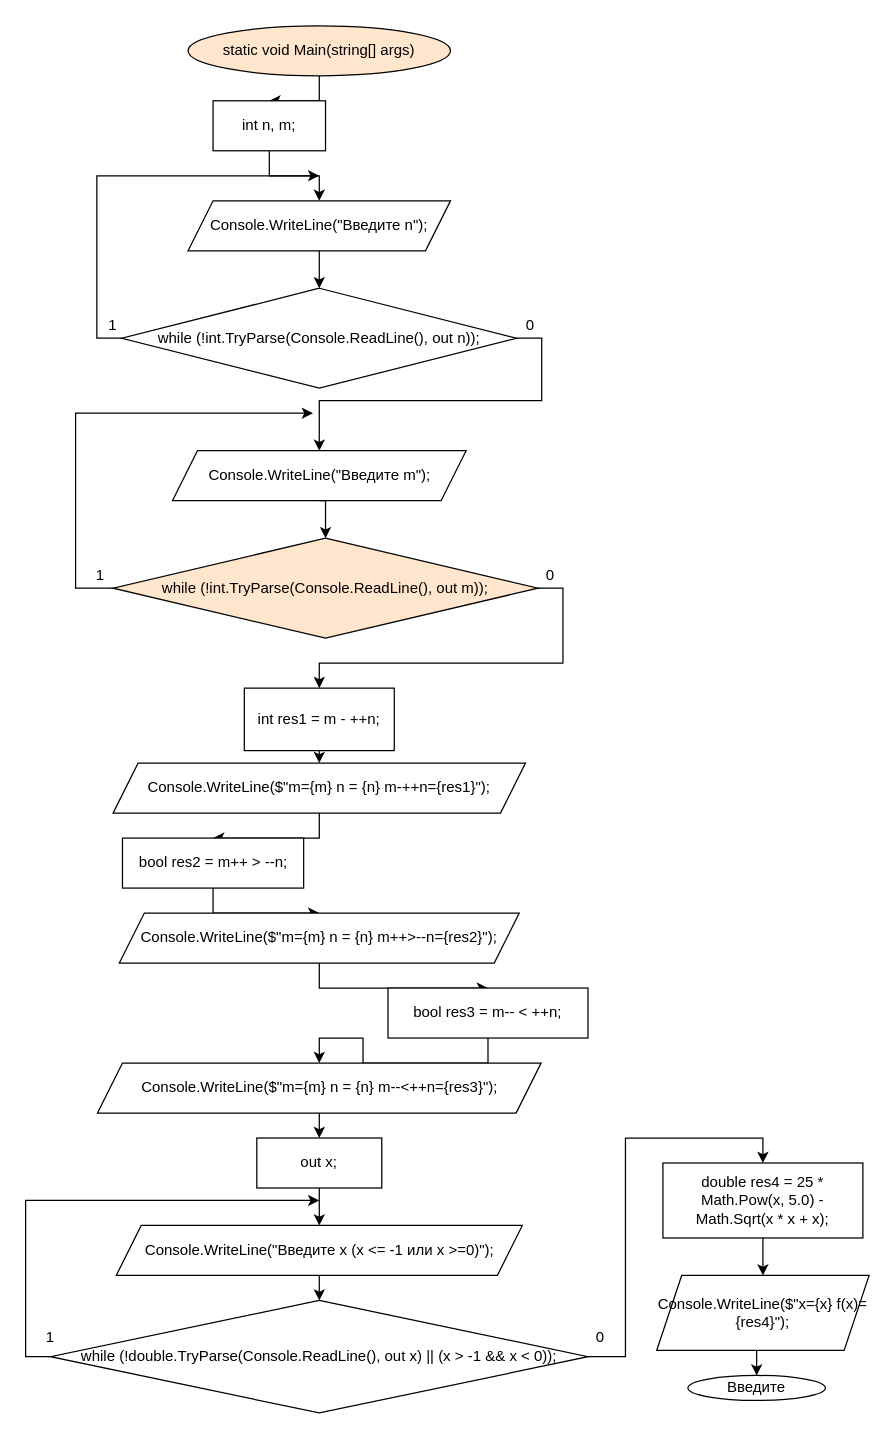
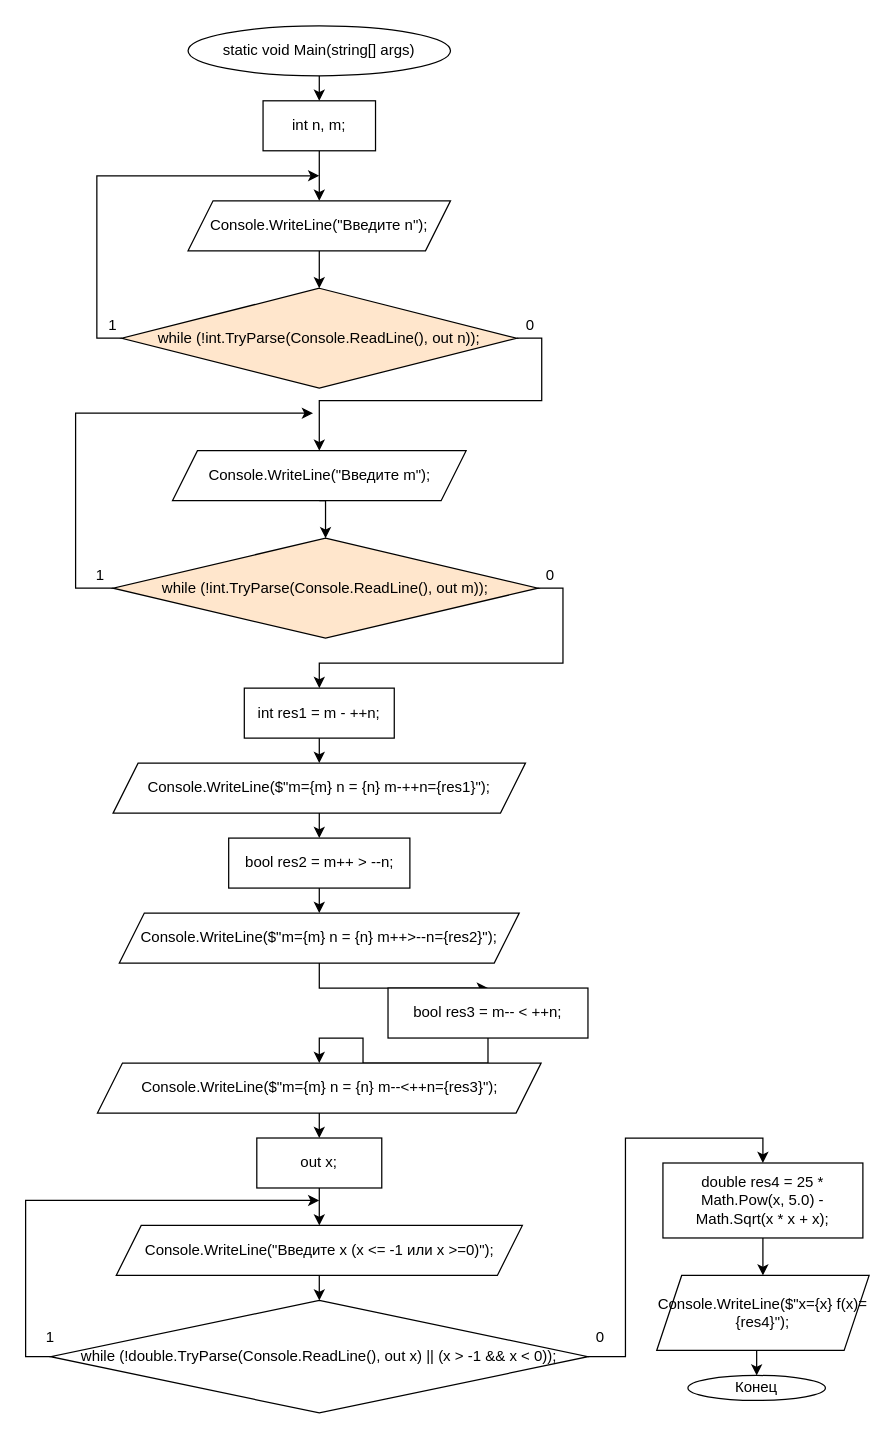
  <mxCell id="0" />
  <mxCell id="1" parent="0" />
  <mxCell id="2" style="edgeStyle=orthogonalEdgeStyle;rounded=0;orthogonalLoop=1;jettySize=auto;html=1;exitX=0.5;exitY=1;exitDx=0;exitDy=0;entryX=0.5;entryY=0;entryDx=0;entryDy=0;" parent="1" source="3" target="5" edge="1"><mxGeometry relative="1" as="geometry" /></mxCell>
- <mxCell id="3" value="static void Main(string[] args)" style="ellipse;whiteSpace=wrap;html=1;fillColor=#ffe6cc;" parent="1" vertex="1"><mxGeometry x="150" width="210" height="40" as="geometry" y="20" /></mxCell>
+ <mxCell id="3" value="static void Main(string[] args)" style="ellipse;whiteSpace=wrap;html=1;" parent="1" vertex="1"><mxGeometry x="150" width="210" height="40" as="geometry" y="20" /></mxCell>
  <mxCell id="4" style="edgeStyle=orthogonalEdgeStyle;rounded=0;orthogonalLoop=1;jettySize=auto;html=1;exitX=0.5;exitY=1;exitDx=0;exitDy=0;entryX=0.5;entryY=0;entryDx=0;entryDy=0;" parent="1" source="5" target="7" edge="1"><mxGeometry relative="1" as="geometry" /></mxCell>
- <mxCell id="5" value="int n, m;" style="rounded=0;whiteSpace=wrap;html=1;" parent="1" vertex="1"><mxGeometry x="170" y="80" width="90" height="40" as="geometry" /></mxCell>
+ <mxCell id="5" value="int n, m;" style="rounded=0;whiteSpace=wrap;html=1;" parent="1" vertex="1"><mxGeometry x="210" y="80" width="90" height="40" as="geometry" /></mxCell>
  <mxCell id="6" style="edgeStyle=orthogonalEdgeStyle;rounded=0;orthogonalLoop=1;jettySize=auto;html=1;exitX=0.5;exitY=1;exitDx=0;exitDy=0;entryX=0.5;entryY=0;entryDx=0;entryDy=0;" parent="1" source="7" target="10" edge="1"><mxGeometry relative="1" as="geometry" /></mxCell>
  <mxCell id="7" value="Console.WriteLine(&quot;Введите n&quot;);" style="shape=parallelogram;perimeter=parallelogramPerimeter;whiteSpace=wrap;html=1;fixedSize=1;" parent="1" vertex="1"><mxGeometry x="150" y="160" width="210" height="40" as="geometry" /></mxCell>
  <mxCell id="8" style="edgeStyle=orthogonalEdgeStyle;rounded=0;orthogonalLoop=1;jettySize=auto;html=1;exitX=0;exitY=0.5;exitDx=0;exitDy=0;" parent="1" source="10" edge="1"><mxGeometry relative="1" as="geometry"><mxPoint x="255" y="140" as="targetPoint" /><Array as="points"><mxPoint x="77" y="270" /><mxPoint x="77" y="140" /></Array></mxGeometry></mxCell>
  <mxCell id="9" style="edgeStyle=orthogonalEdgeStyle;rounded=0;orthogonalLoop=1;jettySize=auto;html=1;exitX=1;exitY=0.5;exitDx=0;exitDy=0;entryX=0.5;entryY=0;entryDx=0;entryDy=0;" parent="1" source="10" target="12" edge="1"><mxGeometry relative="1" as="geometry"><Array as="points"><mxPoint x="433" y="270" /><mxPoint x="433" y="320" /><mxPoint x="255" y="320" /><mxPoint x="255" y="350" /></Array></mxGeometry></mxCell>
- <mxCell id="10" value="while (!int.TryParse(Console.ReadLine(), out n));" style="rhombus;whiteSpace=wrap;html=1;" parent="1" vertex="1"><mxGeometry x="97" y="230" width="316" height="80" as="geometry" /></mxCell>
+ <mxCell id="10" value="while (!int.TryParse(Console.ReadLine(), out n));" style="rhombus;whiteSpace=wrap;html=1;fillColor=#ffe6cc;" parent="1" vertex="1"><mxGeometry x="97" y="230" width="316" height="80" as="geometry" /></mxCell>
  <mxCell id="11" style="edgeStyle=orthogonalEdgeStyle;rounded=0;orthogonalLoop=1;jettySize=auto;html=1;exitX=0.5;exitY=1;exitDx=0;exitDy=0;entryX=0.5;entryY=0;entryDx=0;entryDy=0;" parent="1" source="12" target="15" edge="1"><mxGeometry relative="1" as="geometry" /></mxCell>
  <mxCell id="12" value="Console.WriteLine(&quot;Введите m&quot;);" style="shape=parallelogram;perimeter=parallelogramPerimeter;whiteSpace=wrap;html=1;fixedSize=1;" parent="1" vertex="1"><mxGeometry x="137.5" y="360" width="235" height="40" as="geometry" /></mxCell>
  <mxCell id="13" style="edgeStyle=orthogonalEdgeStyle;rounded=0;orthogonalLoop=1;jettySize=auto;html=1;exitX=0;exitY=0.5;exitDx=0;exitDy=0;" parent="1" source="15" edge="1"><mxGeometry relative="1" as="geometry"><mxPoint x="250" y="330" as="targetPoint" /><Array as="points"><mxPoint x="60" y="470" /><mxPoint x="60" y="330" /></Array></mxGeometry></mxCell>
  <mxCell id="14" style="edgeStyle=orthogonalEdgeStyle;rounded=0;orthogonalLoop=1;jettySize=auto;html=1;exitX=1;exitY=0.5;exitDx=0;exitDy=0;entryX=0.5;entryY=0;entryDx=0;entryDy=0;" parent="1" source="15" target="17" edge="1"><mxGeometry relative="1" as="geometry" /></mxCell>
  <mxCell id="15" value="while (!int.TryParse(Console.ReadLine(), out m));" style="rhombus;whiteSpace=wrap;html=1;fillColor=#ffe6cc;" parent="1" vertex="1"><mxGeometry x="90" y="430" width="340" height="80" as="geometry" /></mxCell>
  <mxCell id="16" style="edgeStyle=orthogonalEdgeStyle;rounded=0;orthogonalLoop=1;jettySize=auto;html=1;exitX=0.5;exitY=1;exitDx=0;exitDy=0;entryX=0.5;entryY=0;entryDx=0;entryDy=0;" parent="1" source="17" target="19" edge="1"><mxGeometry relative="1" as="geometry" /></mxCell>
- <mxCell id="17" value="int res1 = m - ++n;" style="rounded=0;whiteSpace=wrap;html=1;" parent="1" vertex="1"><mxGeometry x="195" y="550" width="120" height="50" as="geometry" /></mxCell>
+ <mxCell id="17" value="int res1 = m - ++n;" style="rounded=0;whiteSpace=wrap;html=1;" parent="1" vertex="1"><mxGeometry x="195" y="550" width="120" height="40" as="geometry" /></mxCell>
  <mxCell id="18" style="edgeStyle=orthogonalEdgeStyle;rounded=0;orthogonalLoop=1;jettySize=auto;html=1;exitX=0.5;exitY=1;exitDx=0;exitDy=0;entryX=0.5;entryY=0;entryDx=0;entryDy=0;" parent="1" source="19" target="21" edge="1"><mxGeometry relative="1" as="geometry" /></mxCell>
  <mxCell id="19" value="Console.WriteLine($&quot;m={m} n = {n} m-++n={res1}&quot;);" style="shape=parallelogram;perimeter=parallelogramPerimeter;whiteSpace=wrap;html=1;fixedSize=1;" parent="1" vertex="1"><mxGeometry x="90" y="610" width="330" height="40" as="geometry" /></mxCell>
  <mxCell id="20" style="edgeStyle=orthogonalEdgeStyle;rounded=0;orthogonalLoop=1;jettySize=auto;html=1;exitX=0.5;exitY=1;exitDx=0;exitDy=0;entryX=0.5;entryY=0;entryDx=0;entryDy=0;" parent="1" source="21" target="23" edge="1"><mxGeometry relative="1" as="geometry" /></mxCell>
- <mxCell id="21" value="bool res2 = m++ &amp;gt; --n;" style="rounded=0;whiteSpace=wrap;html=1;" parent="1" vertex="1"><mxGeometry x="97.5" y="670" width="145" height="40" as="geometry" /></mxCell>
+ <mxCell id="21" value="bool res2 = m++ &amp;gt; --n;" style="rounded=0;whiteSpace=wrap;html=1;" parent="1" vertex="1"><mxGeometry x="182.5" y="670" width="145" height="40" as="geometry" /></mxCell>
  <mxCell id="22" style="edgeStyle=orthogonalEdgeStyle;rounded=0;orthogonalLoop=1;jettySize=auto;html=1;exitX=0.5;exitY=1;exitDx=0;exitDy=0;entryX=0.5;entryY=0;entryDx=0;entryDy=0;" parent="1" source="23" target="25" edge="1"><mxGeometry relative="1" as="geometry" /></mxCell>
  <mxCell id="23" value="Console.WriteLine($&quot;m={m} n = {n} m++&amp;gt;--n={res2}&quot;);" style="shape=parallelogram;perimeter=parallelogramPerimeter;whiteSpace=wrap;html=1;fixedSize=1;" parent="1" vertex="1"><mxGeometry x="95" y="730" width="320" height="40" as="geometry" /></mxCell>
  <mxCell id="24" style="edgeStyle=orthogonalEdgeStyle;rounded=0;orthogonalLoop=1;jettySize=auto;html=1;exitX=0.5;exitY=1;exitDx=0;exitDy=0;entryX=0.5;entryY=0;entryDx=0;entryDy=0;" parent="1" source="25" target="27" edge="1"><mxGeometry relative="1" as="geometry" /></mxCell>
  <mxCell id="25" value="bool res3 = m-- &amp;lt; ++n;" style="rounded=0;whiteSpace=wrap;html=1;" parent="1" vertex="1"><mxGeometry x="310" y="790" width="160" height="40" as="geometry" /></mxCell>
  <mxCell id="26" style="edgeStyle=orthogonalEdgeStyle;rounded=0;orthogonalLoop=1;jettySize=auto;html=1;exitX=0.5;exitY=1;exitDx=0;exitDy=0;entryX=0.5;entryY=0;entryDx=0;entryDy=0;" parent="1" source="27" target="29" edge="1"><mxGeometry relative="1" as="geometry" /></mxCell>
  <mxCell id="27" value="Console.WriteLine($&quot;m={m} n = {n} m--&amp;lt;++n={res3}&quot;);" style="shape=parallelogram;perimeter=parallelogramPerimeter;whiteSpace=wrap;html=1;fixedSize=1;" parent="1" vertex="1"><mxGeometry x="77.5" y="850" width="355" height="40" as="geometry" /></mxCell>
  <mxCell id="28" style="edgeStyle=orthogonalEdgeStyle;rounded=0;orthogonalLoop=1;jettySize=auto;html=1;exitX=0.5;exitY=1;exitDx=0;exitDy=0;" parent="1" source="29" target="31" edge="1"><mxGeometry relative="1" as="geometry" /></mxCell>
  <mxCell id="29" value="out x;" style="rounded=0;whiteSpace=wrap;html=1;" parent="1" vertex="1"><mxGeometry x="205" y="910" width="100" height="40" as="geometry" /></mxCell>
  <mxCell id="30" style="edgeStyle=orthogonalEdgeStyle;rounded=0;orthogonalLoop=1;jettySize=auto;html=1;exitX=0.5;exitY=1;exitDx=0;exitDy=0;entryX=0.5;entryY=0;entryDx=0;entryDy=0;" parent="1" source="31" target="34" edge="1"><mxGeometry relative="1" as="geometry" /></mxCell>
  <mxCell id="31" value="Console.WriteLine(&quot;Введите x (x &amp;lt;= -1 или x &amp;gt;=0)&quot;);" style="shape=parallelogram;perimeter=parallelogramPerimeter;whiteSpace=wrap;html=1;fixedSize=1;" parent="1" vertex="1"><mxGeometry x="92.5" y="980" width="325" height="40" as="geometry" /></mxCell>
  <mxCell id="32" style="edgeStyle=orthogonalEdgeStyle;rounded=0;orthogonalLoop=1;jettySize=auto;html=1;exitX=0;exitY=0.5;exitDx=0;exitDy=0;" parent="1" source="34" edge="1"><mxGeometry relative="1" as="geometry"><mxPoint x="255" y="960" as="targetPoint" /><Array as="points"><mxPoint x="20" y="1085" /><mxPoint x="20" y="960" /></Array></mxGeometry></mxCell>
  <mxCell id="33" style="edgeStyle=orthogonalEdgeStyle;rounded=0;orthogonalLoop=1;jettySize=auto;html=1;exitX=1;exitY=0.5;exitDx=0;exitDy=0;entryX=0.5;entryY=0;entryDx=0;entryDy=0;" parent="1" source="34" target="36" edge="1"><mxGeometry relative="1" as="geometry" /></mxCell>
  <mxCell id="34" value="while (!double.TryParse(Console.ReadLine(), out x) || (x &amp;gt; -1 &amp;amp;&amp;amp; x &amp;lt; 0));" style="rhombus;whiteSpace=wrap;html=1;" parent="1" vertex="1"><mxGeometry x="40" y="1040" width="430" height="90" as="geometry" /></mxCell>
  <mxCell id="35" style="edgeStyle=orthogonalEdgeStyle;rounded=0;orthogonalLoop=1;jettySize=auto;html=1;exitX=0.5;exitY=1;exitDx=0;exitDy=0;entryX=0.5;entryY=0;entryDx=0;entryDy=0;" parent="1" source="36" target="38" edge="1"><mxGeometry relative="1" as="geometry" /></mxCell>
  <mxCell id="36" value="double res4 = 25 * Math.Pow(x, 5.0) - Math.Sqrt(x * x + x);" style="rounded=0;whiteSpace=wrap;html=1;" parent="1" vertex="1"><mxGeometry x="530" y="930" width="160" height="60" as="geometry" /></mxCell>
  <mxCell id="37" style="edgeStyle=orthogonalEdgeStyle;rounded=0;orthogonalLoop=1;jettySize=auto;html=1;exitX=0.5;exitY=1;exitDx=0;exitDy=0;entryX=0.5;entryY=0;entryDx=0;entryDy=0;" parent="1" source="38" target="39" edge="1"><mxGeometry relative="1" as="geometry" /></mxCell>
  <mxCell id="38" value="Console.WriteLine($&quot;x={x} f(x)={res4}&quot;);" style="shape=parallelogram;perimeter=parallelogramPerimeter;whiteSpace=wrap;html=1;fixedSize=1;" parent="1" vertex="1"><mxGeometry x="525" y="1020" width="170" height="60" as="geometry" /></mxCell>
- <mxCell id="39" value="Введите" style="ellipse;whiteSpace=wrap;html=1;" parent="1" vertex="1"><mxGeometry x="550" y="1100" width="110" height="20" as="geometry" /></mxCell>
+ <mxCell id="39" value="Конец" style="ellipse;whiteSpace=wrap;html=1;" parent="1" vertex="1"><mxGeometry x="550" y="1100" width="110" height="20" as="geometry" /></mxCell>
  <mxCell id="40" value="0" style="text;html=1;strokeColor=none;fillColor=none;align=center;verticalAlign=middle;whiteSpace=wrap;rounded=0;" parent="1" vertex="1"><mxGeometry x="420" y="450" width="40" height="20" as="geometry" /></mxCell>
  <mxCell id="41" value="1" style="text;html=1;strokeColor=none;fillColor=none;align=center;verticalAlign=middle;whiteSpace=wrap;rounded=0;" parent="1" vertex="1"><mxGeometry x="60" y="450" width="40" height="20" as="geometry" /></mxCell>
  <mxCell id="42" value="0" style="text;html=1;strokeColor=none;fillColor=none;align=center;verticalAlign=middle;whiteSpace=wrap;rounded=0;" parent="1" vertex="1"><mxGeometry x="460" y="1060" width="40" height="20" as="geometry" /></mxCell>
  <mxCell id="43" value="1" style="text;html=1;strokeColor=none;fillColor=none;align=center;verticalAlign=middle;whiteSpace=wrap;rounded=0;" parent="1" vertex="1"><mxGeometry x="20" y="1060" width="40" height="20" as="geometry" /></mxCell>
  <mxCell id="44" value="1" style="text;html=1;strokeColor=none;fillColor=none;align=center;verticalAlign=middle;whiteSpace=wrap;rounded=0;" vertex="1" parent="1"><mxGeometry x="70" y="250" width="40" height="20" as="geometry" /></mxCell>
  <mxCell id="45" value="0" style="text;html=1;strokeColor=none;fillColor=none;align=center;verticalAlign=middle;whiteSpace=wrap;rounded=0;" vertex="1" parent="1"><mxGeometry x="404" y="250" width="40" height="20" as="geometry" /></mxCell>
